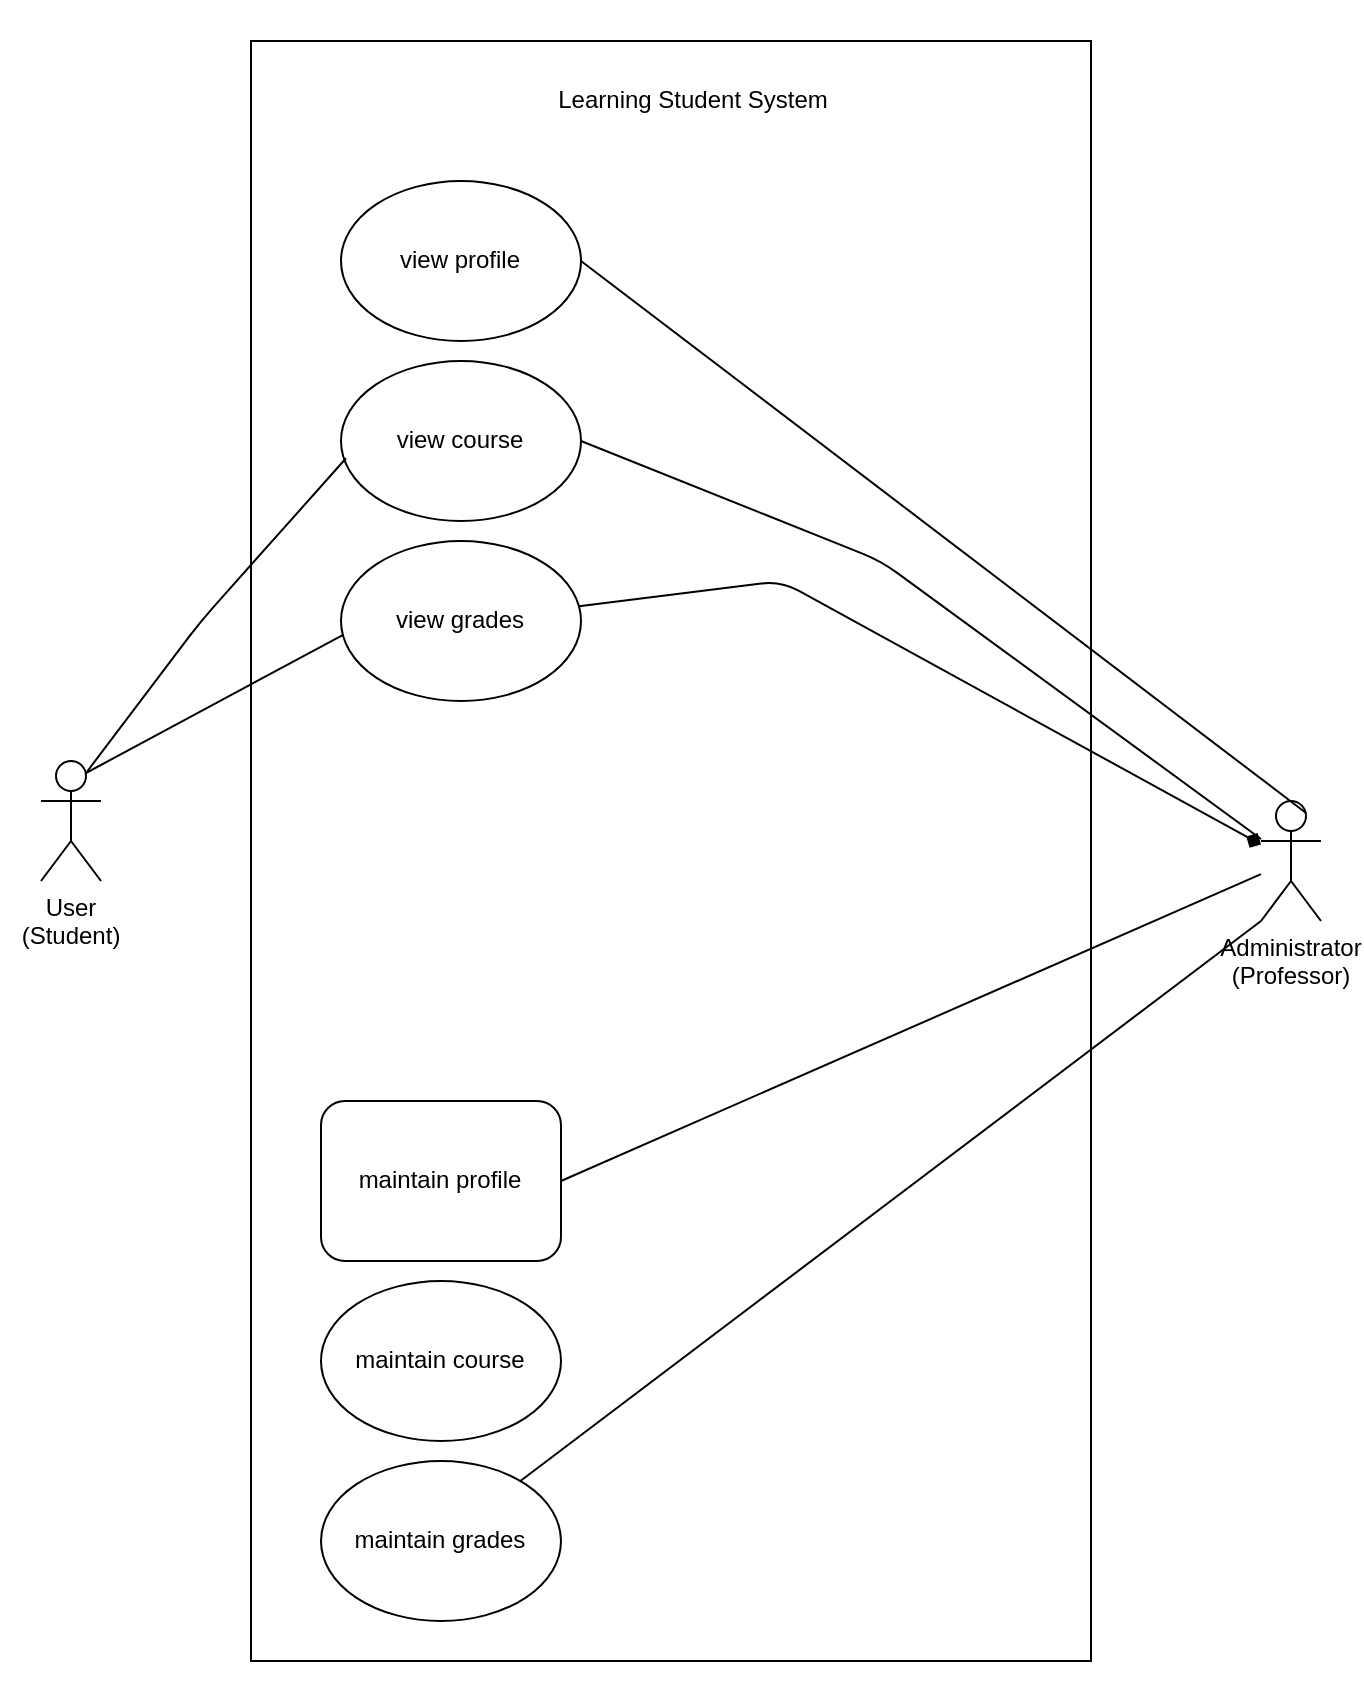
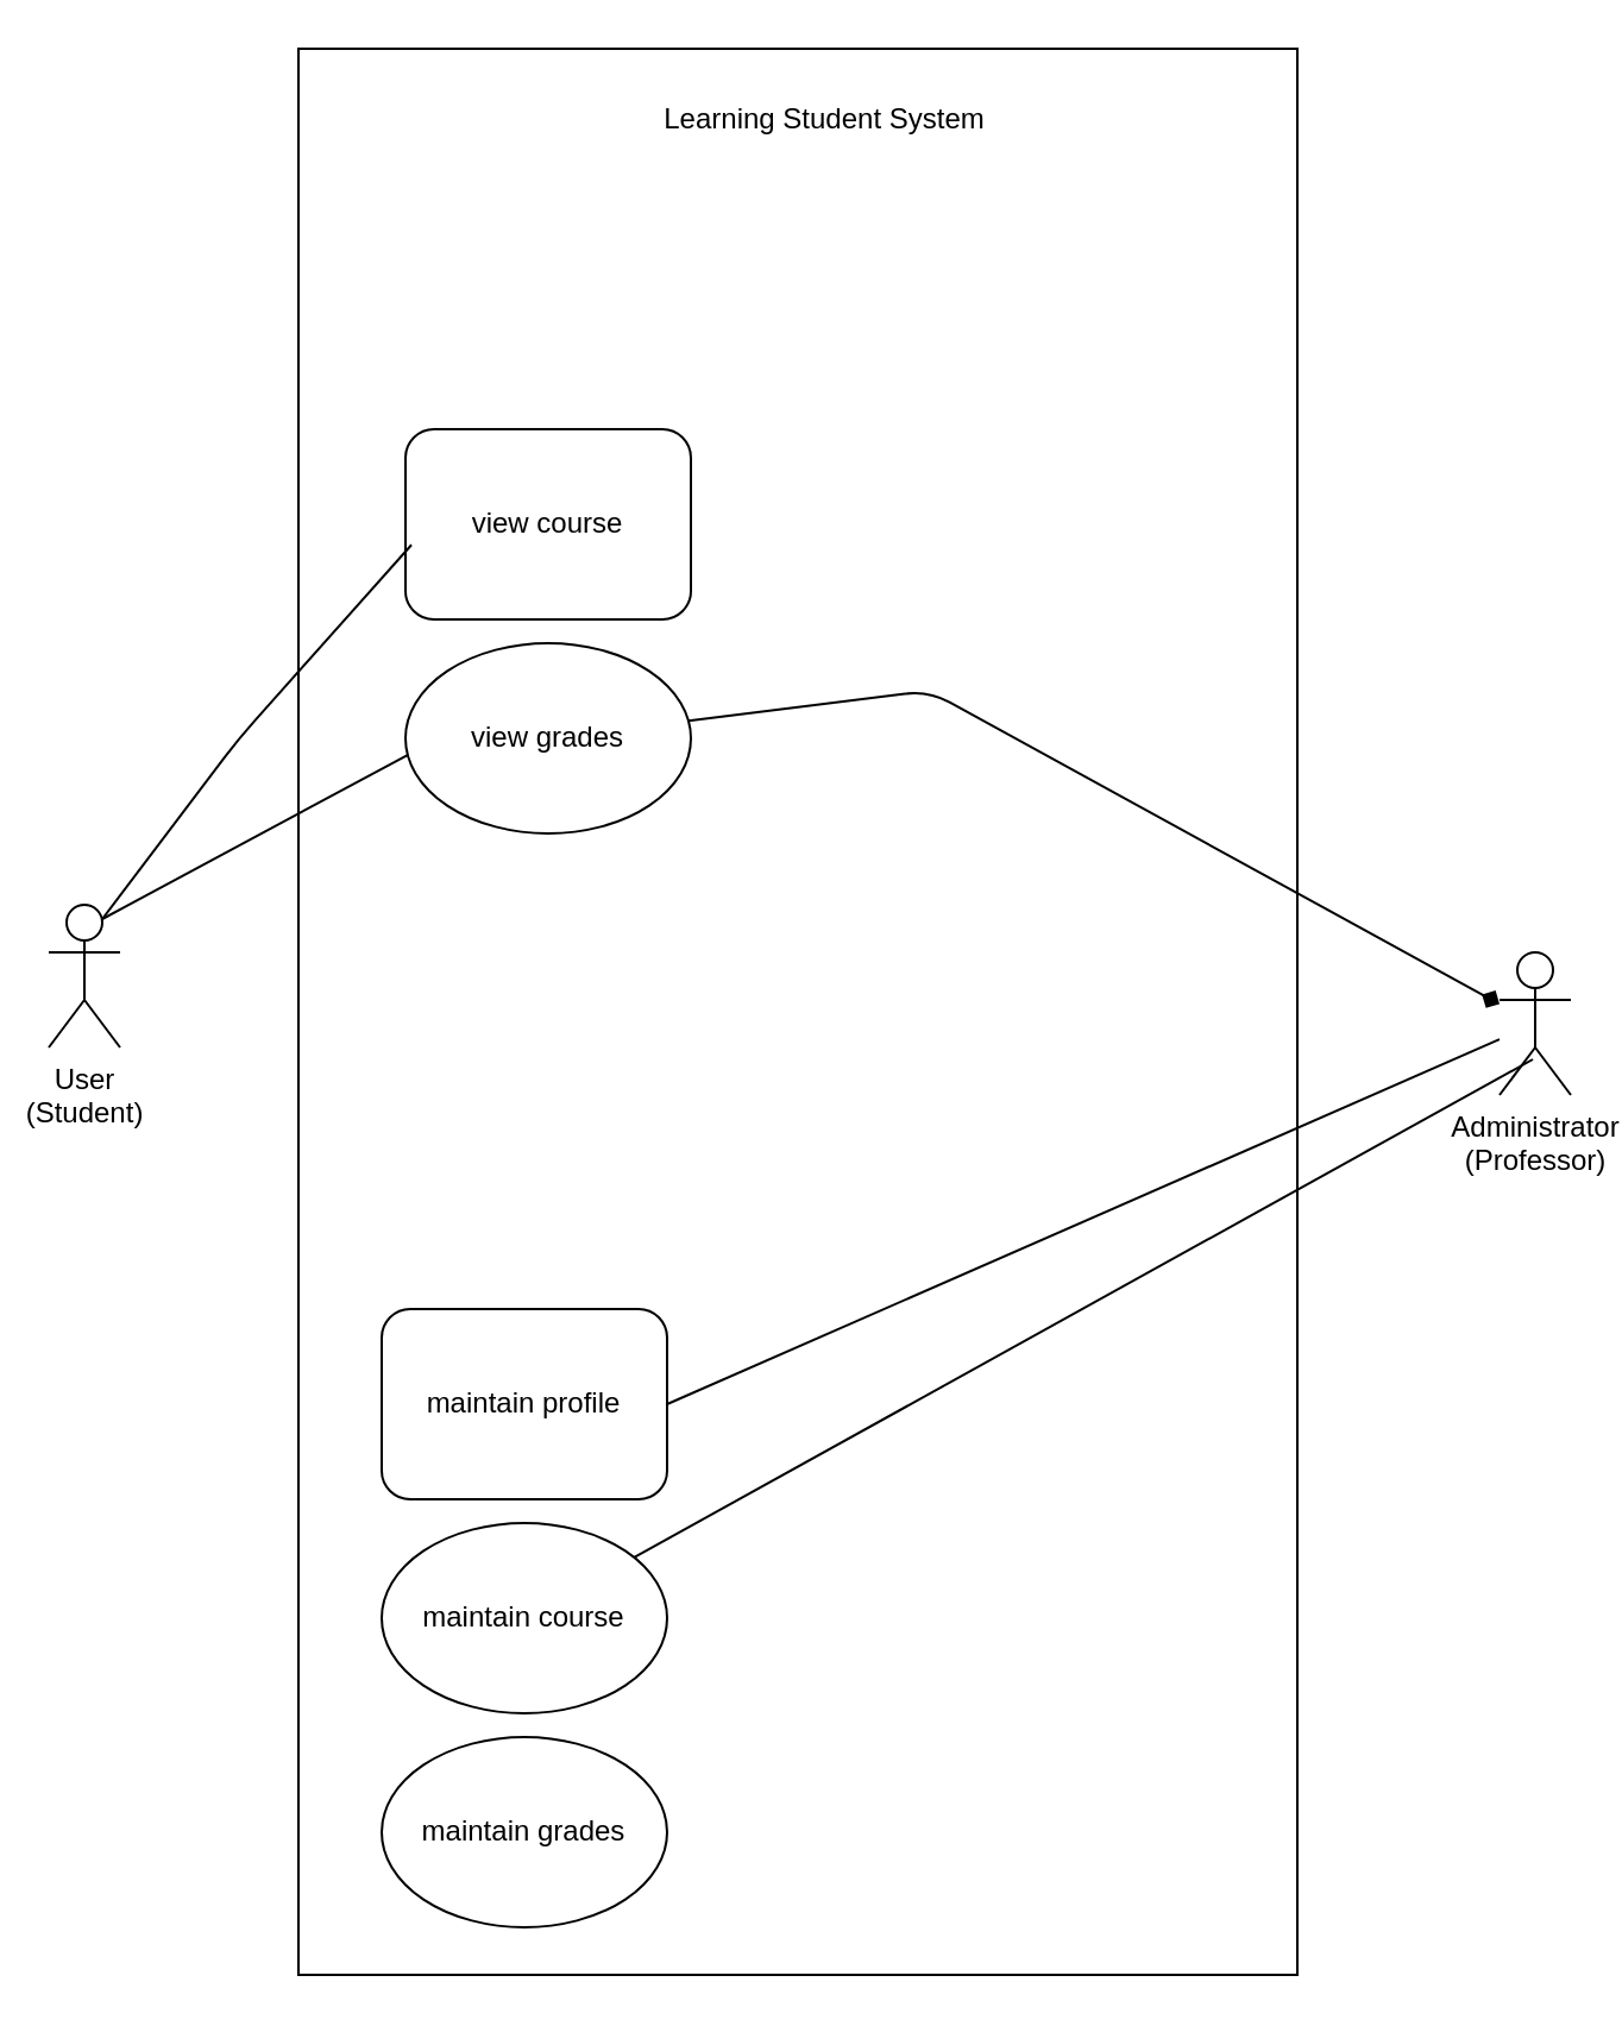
  <mxCell id="0" />
  <mxCell id="1" parent="0" />
  <mxCell id="2" value="" style="rounded=0;whiteSpace=wrap;html=1;" vertex="1" parent="1"><mxGeometry x="125" y="20" width="420" height="810" as="geometry" /></mxCell>
- <mxCell id="3" value="view course" style="ellipse;whiteSpace=wrap;html=1;" vertex="1" parent="1"><mxGeometry x="170" y="180" width="120" height="80" as="geometry" /></mxCell>
+ <mxCell id="3" value="view course" style="whiteSpace=wrap;html=1;rounded=1;" vertex="1" parent="1"><mxGeometry x="170" y="180" width="120" height="80" as="geometry" /></mxCell>
  <mxCell id="4" value="view grades" style="ellipse;whiteSpace=wrap;html=1;" vertex="1" parent="1"><mxGeometry x="170" y="270" width="120" height="80" as="geometry" /></mxCell>
- <mxCell id="5" value="view profile" style="ellipse;whiteSpace=wrap;html=1;" vertex="1" parent="1"><mxGeometry x="170" y="90" width="120" height="80" as="geometry" /></mxCell>
  <mxCell id="6" value="maintain grades" style="ellipse;whiteSpace=wrap;html=1;" vertex="1" parent="1"><mxGeometry x="160" y="730" width="120" height="80" as="geometry" /></mxCell>
  <mxCell id="7" value="maintain profile" style="whiteSpace=wrap;html=1;rounded=1;" vertex="1" parent="1"><mxGeometry x="160" y="550" width="120" height="80" as="geometry" /></mxCell>
  <mxCell id="8" value="Administrator&lt;br&gt;(Professor)" style="shape=umlActor;verticalLabelPosition=bottom;labelBackgroundColor=#ffffff;verticalAlign=top;html=1;outlineConnect=0;" vertex="1" parent="1"><mxGeometry x="630" y="400" width="30" height="60" as="geometry" /></mxCell>
  <mxCell id="9" value="maintain course" style="ellipse;whiteSpace=wrap;html=1;" vertex="1" parent="1"><mxGeometry x="160" y="640" width="120" height="80" as="geometry" /></mxCell>
  <mxCell id="10" value="User&lt;br&gt;(Student)" style="shape=umlActor;verticalLabelPosition=bottom;labelBackgroundColor=#ffffff;verticalAlign=top;html=1;outlineConnect=0;" vertex="1" parent="1"><mxGeometry x="20" y="380" width="30" height="60" as="geometry" /></mxCell>
  <mxCell id="11" value="" style="endArrow=none;html=1;entryX=0.007;entryY=0.588;entryDx=0;entryDy=0;entryPerimeter=0;exitX=0.75;exitY=0.1;exitDx=0;exitDy=0;exitPerimeter=0;" edge="1" parent="1" source="10" target="4"><mxGeometry width="50" height="50" relative="1" as="geometry"><mxPoint x="150" y="265" as="sourcePoint" /><mxPoint x="200" y="215" as="targetPoint" /></mxGeometry></mxCell>
- <mxCell id="12" value="" style="endArrow=none;html=1;exitX=1;exitY=0.5;exitDx=0;exitDy=0;entryX=0.75;entryY=0.1;entryDx=0;entryDy=0;entryPerimeter=0;" edge="1" parent="1" source="5" target="8"><mxGeometry width="50" height="50" relative="1" as="geometry"><mxPoint x="410" y="170" as="sourcePoint" /><mxPoint x="440" y="210" as="targetPoint" /><Array as="points" /></mxGeometry></mxCell>
  <mxCell id="13" value="" style="endArrow=diamond;html=1;" edge="1" parent="1" source="4" target="8"><mxGeometry width="50" height="50" relative="1" as="geometry"><mxPoint x="410" y="350" as="sourcePoint" /><mxPoint x="460" y="300" as="targetPoint" /><Array as="points"><mxPoint x="390" y="290" /></Array></mxGeometry></mxCell>
  <mxCell id="14" value="" style="endArrow=none;html=1;entryX=0.021;entryY=0.608;entryDx=0;entryDy=0;entryPerimeter=0;exitX=0.75;exitY=0.1;exitDx=0;exitDy=0;exitPerimeter=0;" edge="1" parent="1" source="10" target="3"><mxGeometry width="50" height="50" relative="1" as="geometry"><mxPoint x="70" y="440" as="sourcePoint" /><mxPoint x="120" y="390" as="targetPoint" /><Array as="points"><mxPoint x="100" y="310" /></Array></mxGeometry></mxCell>
  <mxCell id="15" value="" style="endArrow=none;html=1;exitX=1;exitY=0.5;exitDx=0;exitDy=0;" edge="1" parent="1" source="7" target="8"><mxGeometry width="50" height="50" relative="1" as="geometry"><mxPoint x="510" y="540" as="sourcePoint" /><mxPoint x="560" y="490" as="targetPoint" /></mxGeometry></mxCell>
- <mxCell id="17" value="" style="endArrow=none;html=1;entryX=0;entryY=1;entryDx=0;entryDy=0;entryPerimeter=0;" edge="1" parent="1" source="6" target="8"><mxGeometry width="50" height="50" relative="1" as="geometry"><mxPoint x="520" y="550" as="sourcePoint" /><mxPoint x="570" y="500" as="targetPoint" /></mxGeometry></mxCell>
+ <mxCell id="16" value="" style="endArrow=none;html=1;entryX=0.467;entryY=0.75;entryDx=0;entryDy=0;entryPerimeter=0;" edge="1" parent="1" source="9" target="8"><mxGeometry width="50" height="50" relative="1" as="geometry"><mxPoint x="510" y="550" as="sourcePoint" /><mxPoint x="610" y="490" as="targetPoint" /><Array as="points" /></mxGeometry></mxCell>
  <mxCell id="18" value="Learning Student System" style="text;html=1;align=center;verticalAlign=middle;resizable=0;points=[];autosize=1;" vertex="1" parent="1"><mxGeometry x="256" y="40" width="180" height="20" as="geometry" /></mxCell>
- <mxCell id="19" value="" style="endArrow=none;html=1;exitX=1;exitY=0.5;exitDx=0;exitDy=0;" edge="1" parent="1" source="3" target="8"><mxGeometry width="50" height="50" relative="1" as="geometry"><mxPoint x="427.937" y="390.399" as="sourcePoint" /><mxPoint x="520" y="400" as="targetPoint" /><Array as="points"><mxPoint x="440" y="280" /></Array></mxGeometry></mxCell>
